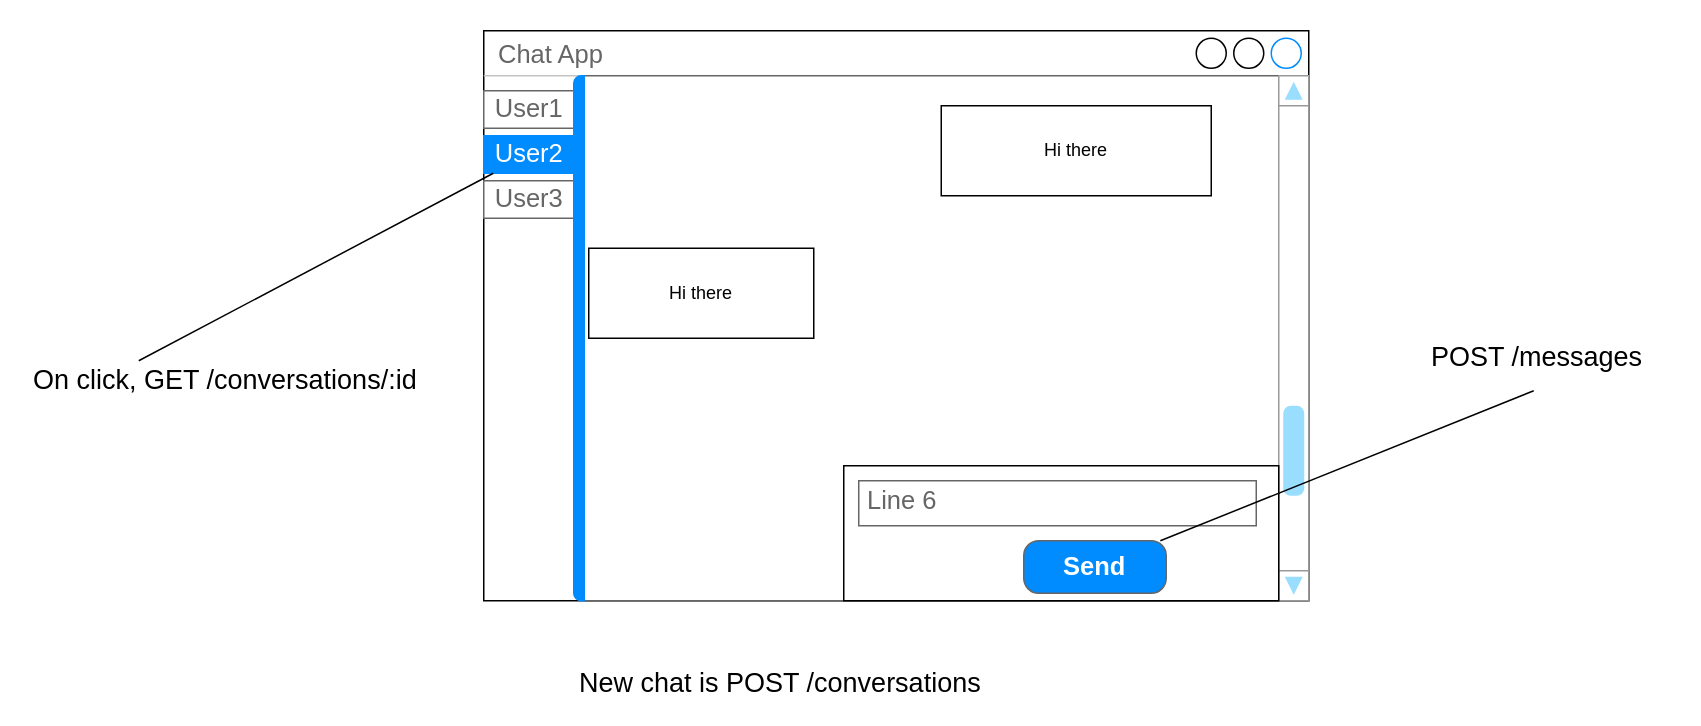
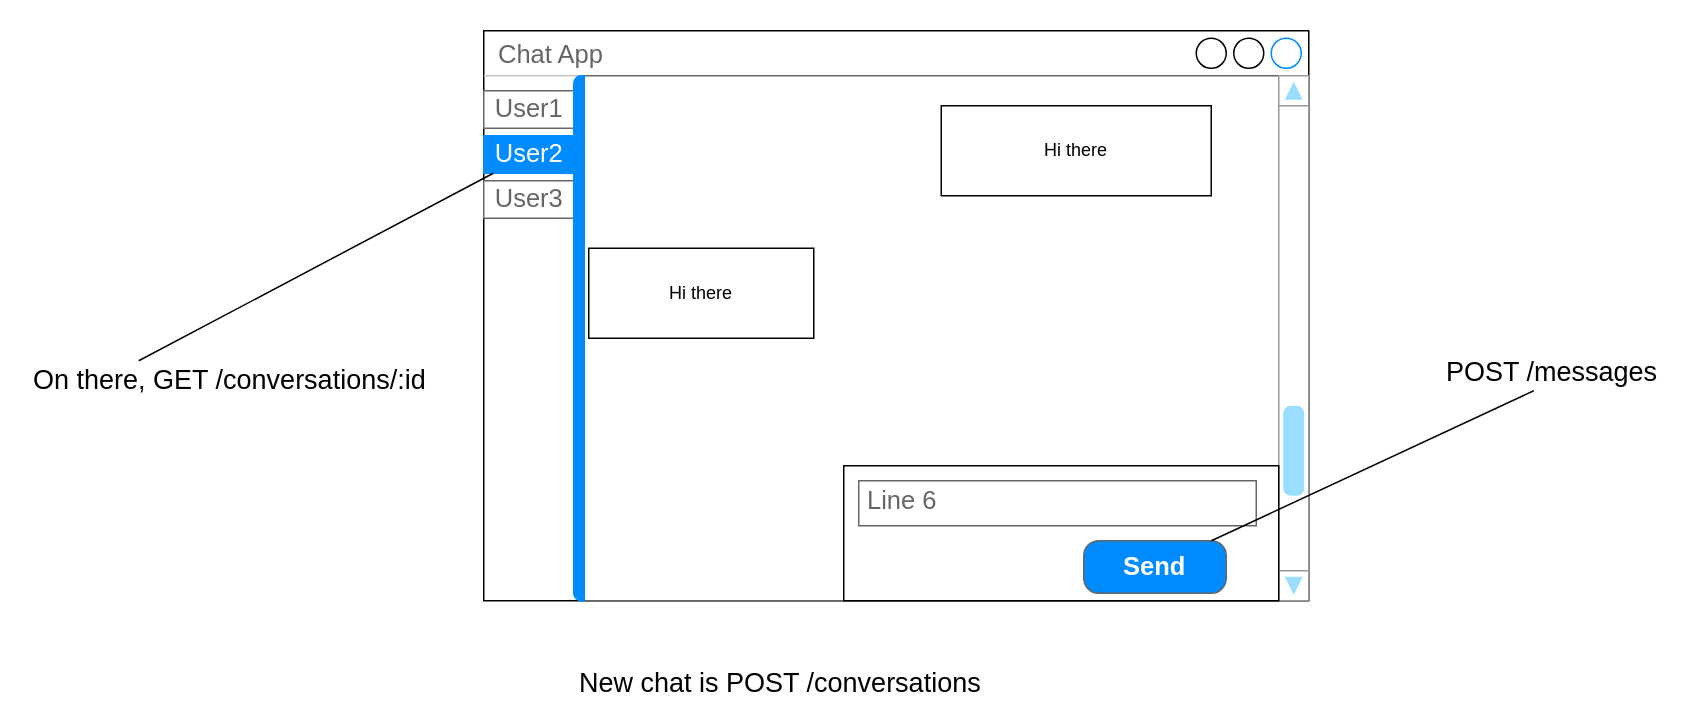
  <mxCell id="0" />
  <mxCell id="1" parent="0" />
  <mxCell id="2" value="Chat App" style="strokeWidth=1;shadow=0;dashed=0;align=center;html=1;shape=mxgraph.mockup.containers.window;align=left;verticalAlign=top;spacingLeft=8;strokeColor2=#008cff;strokeColor3=#c4c4c4;fontColor=#666666;fillColor=#ffffff;mainText=;fontSize=17;labelBackgroundColor=none;" parent="1" vertex="1"><mxGeometry x="322" y="20" width="550" height="380" as="geometry" /></mxCell>
  <mxCell id="3" value="" style="strokeWidth=1;shadow=0;dashed=0;align=center;html=1;shape=mxgraph.mockup.containers.marginRect2;rectMarginLeft=67;strokeColor=#666666;fillColor=#ffffff;gradientColor=none;" parent="1" vertex="1"><mxGeometry x="322" y="50" width="550" height="350" as="geometry" /></mxCell>
  <mxCell id="4" value="User1" style="strokeColor=inherit;fillColor=inherit;gradientColor=inherit;strokeWidth=1;shadow=0;dashed=0;align=center;html=1;shape=mxgraph.mockup.containers.rrect;rSize=0;fontSize=17;fontColor=#666666;" parent="3" vertex="1"><mxGeometry width="60" height="25" relative="1" as="geometry"><mxPoint y="10" as="offset" /></mxGeometry></mxCell>
  <mxCell id="5" value="User2" style="strokeWidth=1;shadow=0;dashed=0;align=center;html=1;shape=mxgraph.mockup.containers.rrect;rSize=0;fontSize=17;fontColor=#ffffff;strokeColor=#008cff;fillColor=#008cff;" parent="3" vertex="1"><mxGeometry width="60" height="25" relative="1" as="geometry"><mxPoint y="40" as="offset" /></mxGeometry></mxCell>
  <mxCell id="6" value="User3" style="strokeColor=inherit;fillColor=inherit;gradientColor=inherit;strokeWidth=1;shadow=0;dashed=0;align=center;html=1;shape=mxgraph.mockup.containers.rrect;rSize=0;fontSize=17;fontColor=#666666;" parent="3" vertex="1"><mxGeometry width="60" height="25" relative="1" as="geometry"><mxPoint y="70" as="offset" /></mxGeometry></mxCell>
  <mxCell id="7" value="" style="strokeWidth=1;shadow=0;dashed=0;align=center;html=1;shape=mxgraph.mockup.containers.leftButton;rSize=5;strokeColor=#008cff;fillColor=#008cff;resizeHeight=1;movable=0;deletable=0;" parent="3" vertex="1"><mxGeometry width="7" height="350" relative="1" as="geometry"><mxPoint x="60" as="offset" /></mxGeometry></mxCell>
  <mxCell id="8" value="Hi there" style="rounded=0;whiteSpace=wrap;html=1;" parent="3" vertex="1"><mxGeometry x="70" y="115" width="150" height="60" as="geometry" /></mxCell>
  <mxCell id="9" value="Hi there" style="rounded=0;whiteSpace=wrap;html=1;" parent="3" vertex="1"><mxGeometry x="305" y="20" width="180" height="60" as="geometry" /></mxCell>
  <mxCell id="10" value="" style="verticalLabelPosition=bottom;shadow=0;dashed=0;align=center;html=1;verticalAlign=top;strokeWidth=1;shape=mxgraph.mockup.navigation.scrollBar;fillColor=#ffffff;strokeColor=#999999;barPos=20;fillColor2=#99ddff;strokeColor2=none;direction=north;" parent="3" vertex="1"><mxGeometry x="530" width="20" height="350" as="geometry" /></mxCell>
  <mxCell id="11" value="" style="rounded=0;whiteSpace=wrap;html=1;" parent="3" vertex="1"><mxGeometry x="240" y="260" width="290" height="90" as="geometry" /></mxCell>
  <mxCell id="12" value="Line 6" style="strokeWidth=1;shadow=0;dashed=0;align=center;html=1;shape=mxgraph.mockup.text.textBox;fillColor=#ffffff;fontColor=#666666;align=left;fontSize=17;spacingLeft=4;spacingTop=-3;strokeColor=#666666;mainText=" parent="3" vertex="1"><mxGeometry x="250" y="270" width="265" height="30" as="geometry" /></mxCell>
- <mxCell id="13" value="Send" style="strokeWidth=1;shadow=0;dashed=0;align=center;html=1;shape=mxgraph.mockup.buttons.button;strokeColor=#666666;fontColor=#ffffff;mainText=;buttonStyle=round;fontSize=17;fontStyle=1;fillColor=#008cff;whiteSpace=wrap;" parent="3" vertex="1"><mxGeometry x="360" y="310" width="95" height="35" as="geometry" /></mxCell>
- <mxCell id="14" value="&lt;span style=&quot;font-size: 18px&quot;&gt;POST /messages&lt;/span&gt;" style="text;html=1;resizable=0;points=[];autosize=1;align=left;verticalAlign=top;spacingTop=-4;" vertex="1" parent="1"><mxGeometry x="952" y="225" width="160" height="20" as="geometry" /></mxCell>
+ <mxCell id="13" value="Send" style="strokeWidth=1;shadow=0;dashed=0;align=center;html=1;shape=mxgraph.mockup.buttons.button;strokeColor=#666666;fontColor=#ffffff;mainText=;buttonStyle=round;fontSize=17;fontStyle=1;fillColor=#008cff;whiteSpace=wrap;" parent="3" vertex="1"><mxGeometry x="400" y="310" width="95" height="35" as="geometry" /></mxCell>
+ <mxCell id="14" value="&lt;span style=&quot;font-size: 18px&quot;&gt;POST /messages&lt;/span&gt;" style="text;html=1;resizable=0;points=[];autosize=1;align=left;verticalAlign=top;spacingTop=-4;" vertex="1" parent="1"><mxGeometry x="962" y="235" width="160" height="20" as="geometry" /></mxCell>
  <mxCell id="15" value="" style="endArrow=none;html=1;" edge="1" parent="1" target="5"><mxGeometry width="50" height="50" relative="1" as="geometry"><mxPoint x="92" y="240" as="sourcePoint" /><mxPoint x="292" y="110" as="targetPoint" /></mxGeometry></mxCell>
- <mxCell id="16" value="&lt;font style=&quot;font-size: 18px&quot;&gt;On click, GET /conversations/:id&lt;/font&gt;" style="text;html=1;resizable=0;points=[];autosize=1;align=left;verticalAlign=top;spacingTop=-4;" vertex="1" parent="1"><mxGeometry x="20" y="240" width="270" height="20" as="geometry" /></mxCell>
+ <mxCell id="16" value="&lt;font style=&quot;font-size: 18px&quot;&gt;On there, GET /conversations/:id&lt;/font&gt;" style="text;html=1;resizable=0;points=[];autosize=1;align=left;verticalAlign=top;spacingTop=-4;" vertex="1" parent="1"><mxGeometry x="20" y="240" width="270" height="20" as="geometry" /></mxCell>
  <mxCell id="17" value="&lt;font style=&quot;font-size: 18px&quot;&gt;New chat is POST /conversations&lt;br&gt;&lt;/font&gt;" style="text;html=1;resizable=0;points=[];autosize=1;align=left;verticalAlign=top;spacingTop=-4;" vertex="1" parent="1"><mxGeometry x="384" y="442" width="280" height="20" as="geometry" /></mxCell>
  <mxCell id="18" value="" style="endArrow=none;html=1;" edge="1" parent="1" source="13"><mxGeometry width="50" height="50" relative="1" as="geometry"><mxPoint x="942" y="350" as="sourcePoint" /><mxPoint x="1022" y="260" as="targetPoint" /></mxGeometry></mxCell>
